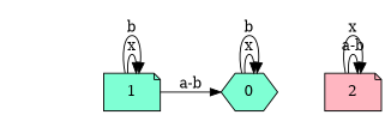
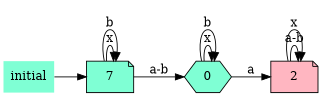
  digraph {
    rankdir=LR
    node [fillcolor=aquamarine shape=note style=filled]
    0 [shape=hexagon]
    2 [fillcolor=lightpink]
-   1
+   1 [label=7]
+   initial [shape=plaintext]
    0 -> 0 [label=x]
    0 -> 0 [label=b]
+   0 -> 2 [label=a]
    2 -> 2 [label="a-b"]
    2 -> 2 [label=x]
    1 -> 0 [label="a-b"]
    1 -> 1 [label=x]
    1 -> 1 [label=b]
+   initial -> 1
  }
